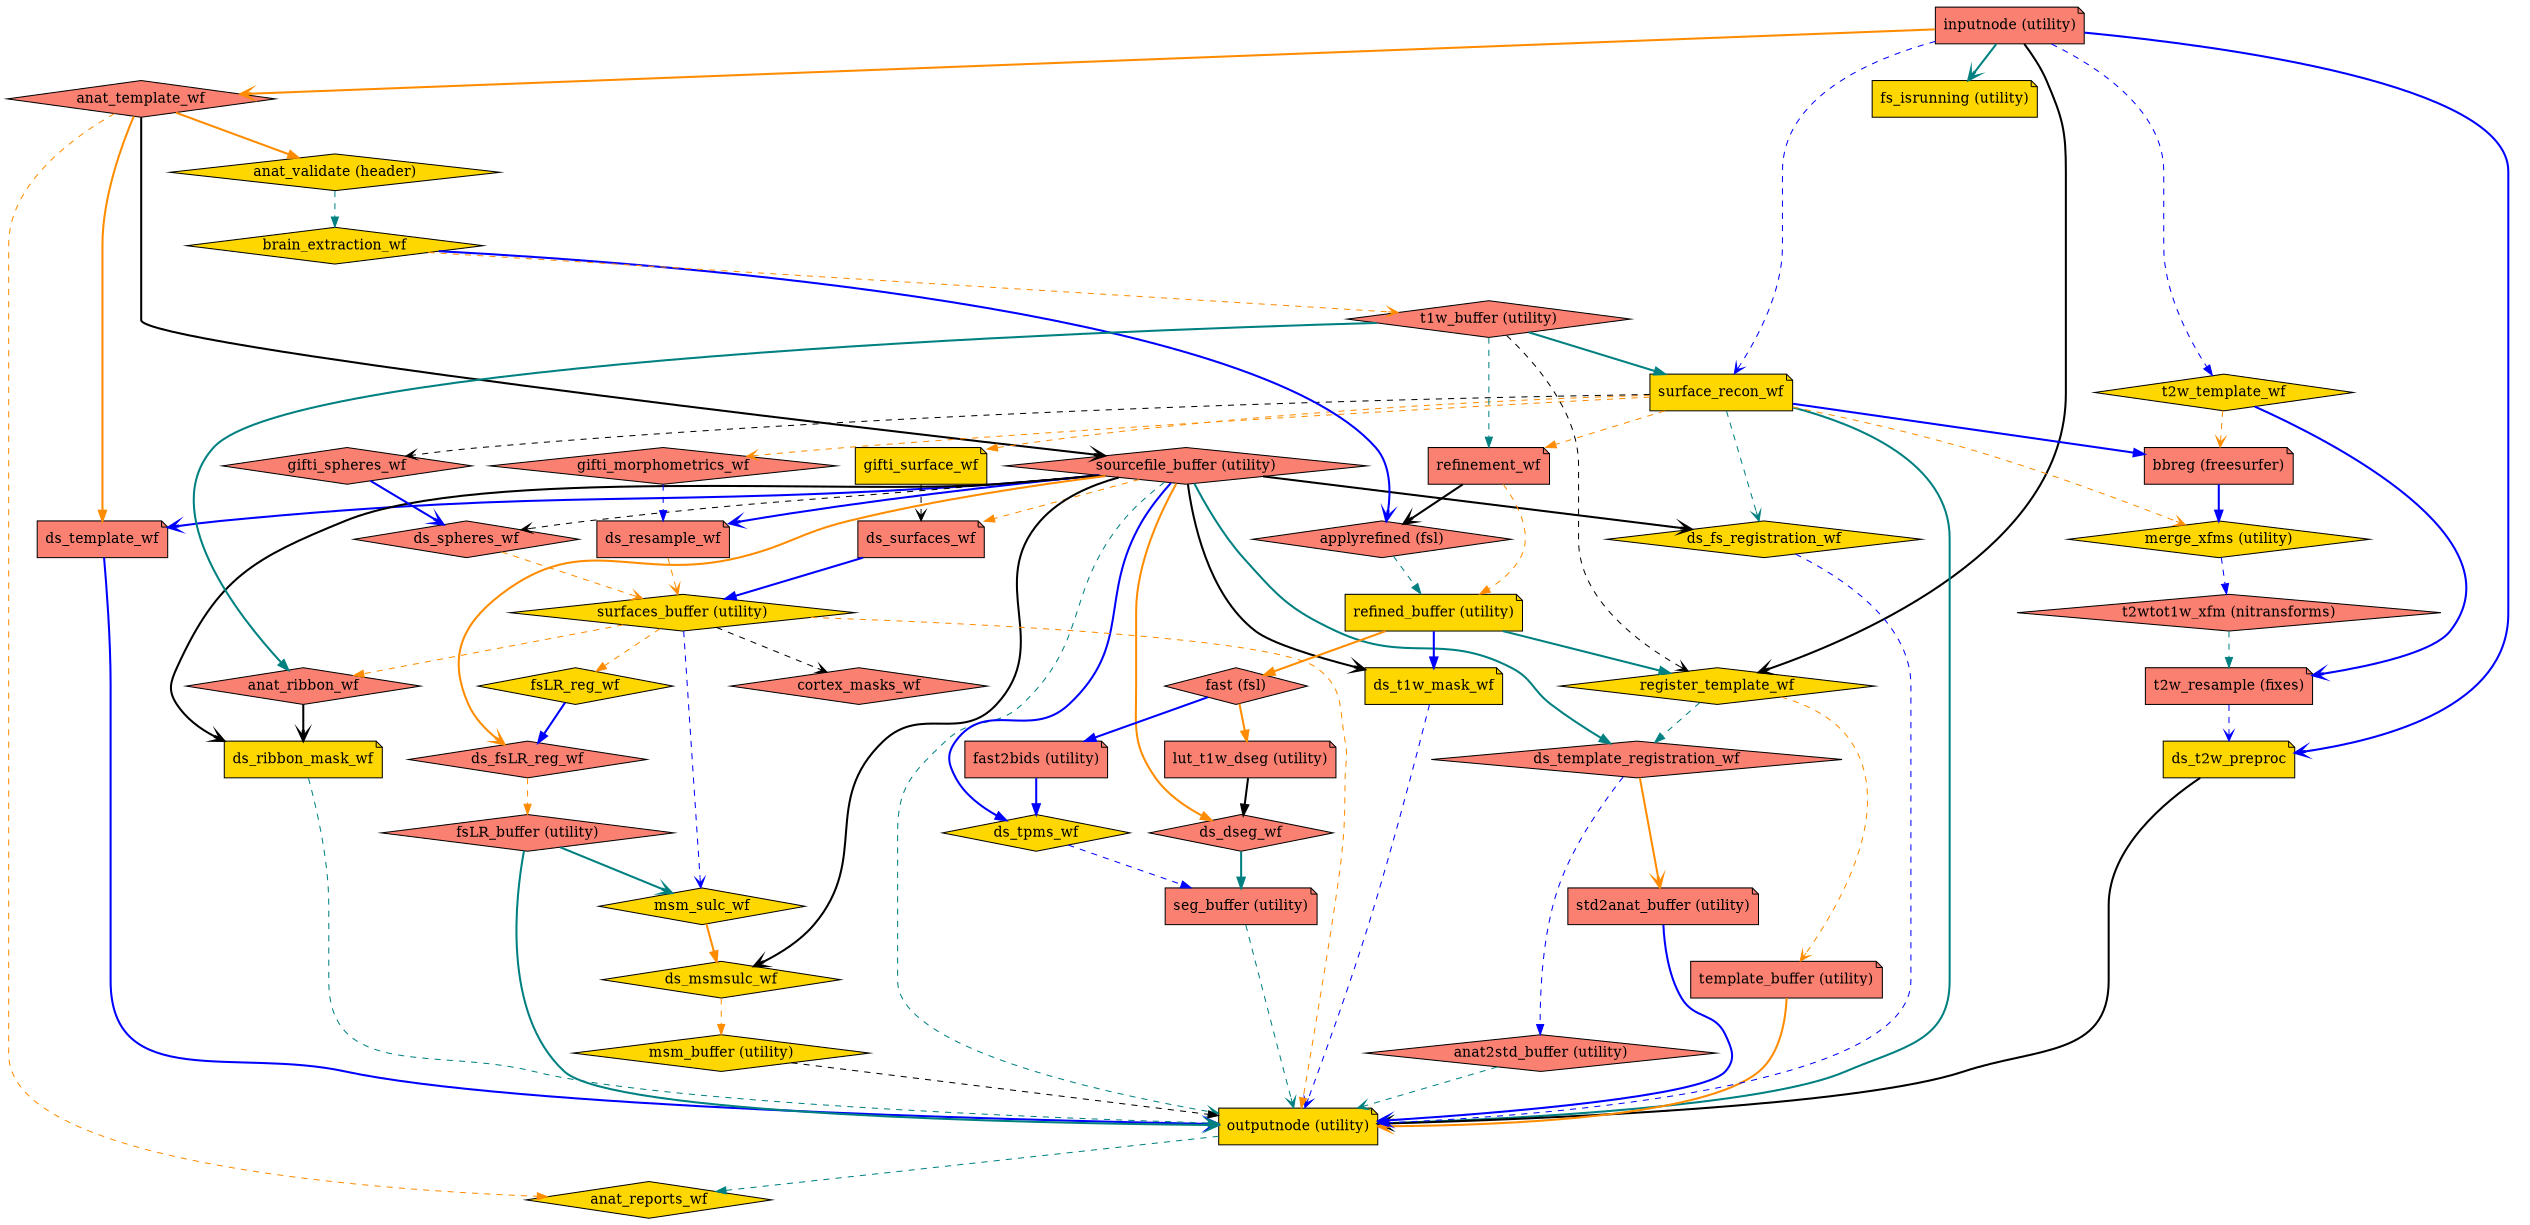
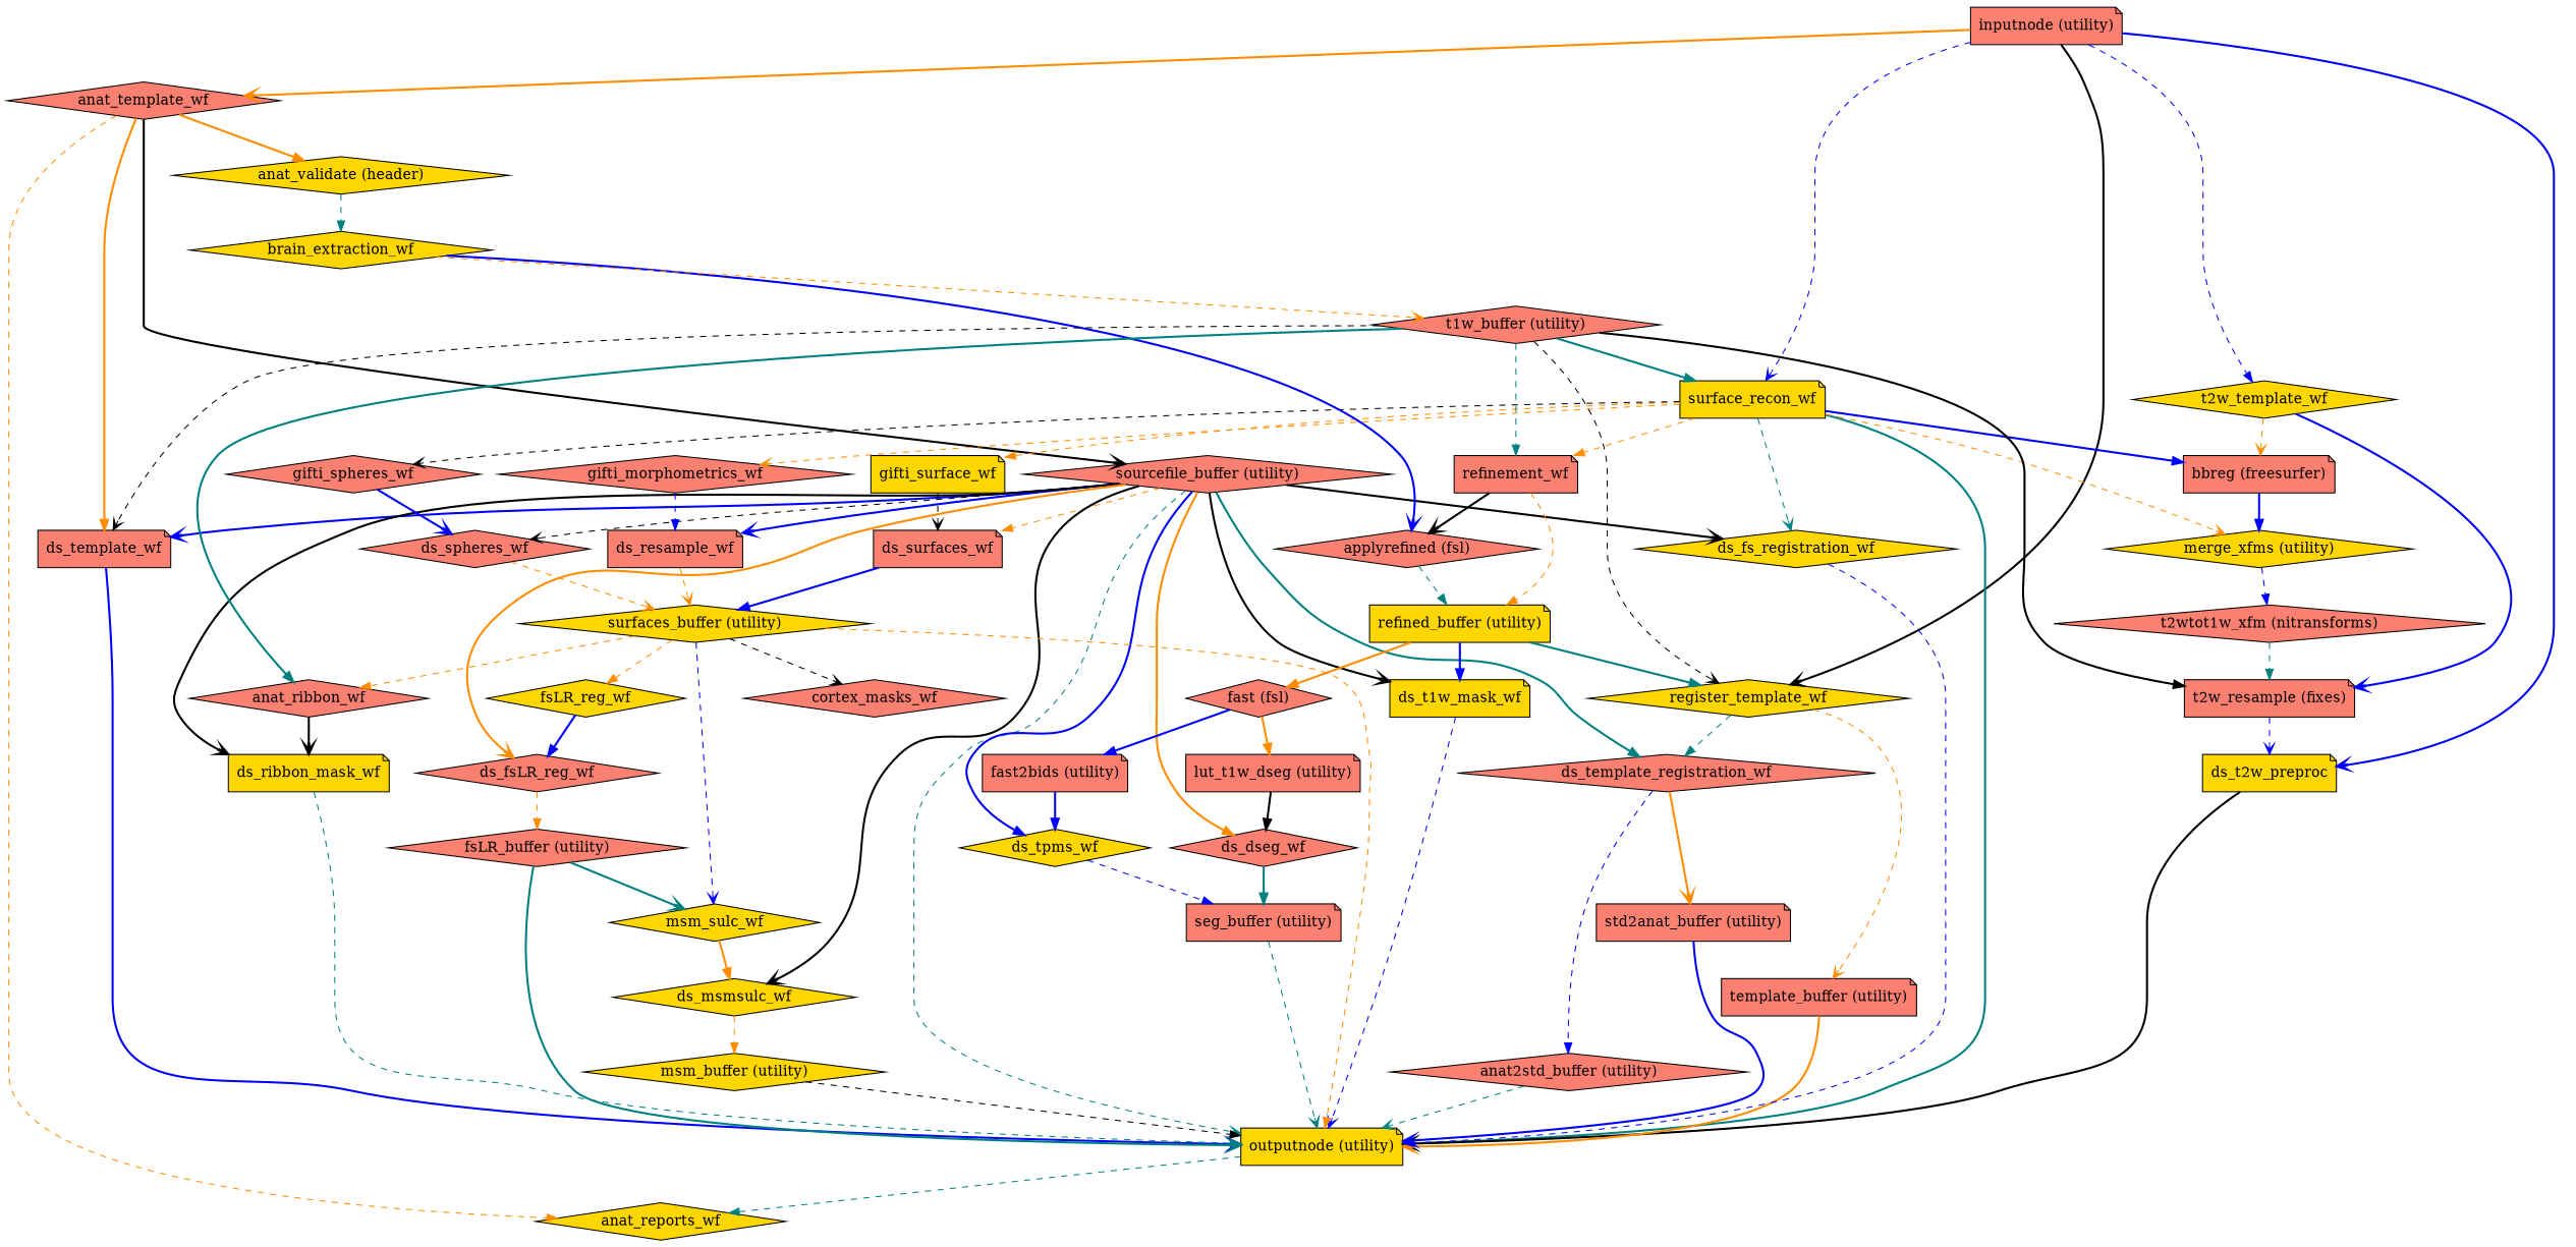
  strict digraph {
    node [fillcolor=salmon shape=diamond style=filled]
    edge [arrowhead=vee color=darkorange style=bold]
    "inputnode (utility)" [shape=note]
    anat_template_wf
    register_template_wf [fillcolor=gold]
-   "fs_isrunning (utility)" [fillcolor=gold shape=note]
    surface_recon_wf [fillcolor=gold shape=note]
    t2w_template_wf [fillcolor=gold]
    ds_t2w_preproc [fillcolor=gold shape=note]
    anat_reports_wf [fillcolor=gold]
    "sourcefile_buffer (utility)"
    ds_template_wf [shape=note]
    "anat_validate (header)" [fillcolor=gold]
    "template_buffer (utility)" [shape=note]
    ds_template_registration_wf
    "outputnode (utility)" [fillcolor=gold shape=note]
    ds_fs_registration_wf [fillcolor=gold]
    refinement_wf [shape=note]
    "bbreg (freesurfer)" [shape=note]
    "merge_xfms (utility)" [fillcolor=gold]
    gifti_surface_wf [fillcolor=gold shape=note]
    gifti_spheres_wf
    gifti_morphometrics_wf
    "t2w_resample (fixes)" [shape=note]
    ds_t1w_mask_wf [fillcolor=gold shape=note]
    ds_dseg_wf
    ds_tpms_wf [fillcolor=gold]
    ds_surfaces_wf [shape=note]
    ds_spheres_wf
    n28 [label=ds_resample_wf shape=note]
    ds_ribbon_mask_wf [fillcolor=gold shape=note]
    ds_fsLR_reg_wf
    ds_msmsulc_wf [fillcolor=gold]
    brain_extraction_wf [fillcolor=gold]
    "anat2std_buffer (utility)"
    "std2anat_buffer (utility)" [shape=note]
    "applyrefined (fsl)"
    "refined_buffer (utility)" [fillcolor=gold shape=note]
    "t2wtot1w_xfm (nitransforms)"
    "seg_buffer (utility)" [shape=note]
    "surfaces_buffer (utility)" [fillcolor=gold]
    "fsLR_buffer (utility)"
    "msm_buffer (utility)" [fillcolor=gold]
    anat_ribbon_wf
    fsLR_reg_wf [fillcolor=gold]
    msm_sulc_wf [fillcolor=gold]
    cortex_masks_wf
    "t1w_buffer (utility)"
    "fast (fsl)"
    "lut_t1w_dseg (utility)" [shape=note]
    "fast2bids (utility)" [shape=note]
    "inputnode (utility)" -> anat_template_wf
    "inputnode (utility)" -> register_template_wf [color=black]
-   "inputnode (utility)" -> "fs_isrunning (utility)" [color=teal]
    "inputnode (utility)" -> surface_recon_wf [color=blue style=dashed]
    "inputnode (utility)" -> t2w_template_wf [arrowhead=normal color=blue style=dashed]
    "inputnode (utility)" -> ds_t2w_preproc [color=blue]
    anat_template_wf -> anat_reports_wf [arrowhead=normal style=dashed]
    anat_template_wf -> "sourcefile_buffer (utility)" [color=black]
    anat_template_wf -> ds_template_wf [arrowhead=normal]
    anat_template_wf -> "anat_validate (header)" [arrowhead=normal]
    register_template_wf -> "template_buffer (utility)" [style=dashed]
    register_template_wf -> ds_template_registration_wf [arrowhead=normal color=teal style=dashed]
    surface_recon_wf -> "outputnode (utility)" [color=teal]
    surface_recon_wf -> ds_fs_registration_wf [color=teal style=dashed]
    surface_recon_wf -> refinement_wf [arrowhead=normal style=dashed]
    surface_recon_wf -> "bbreg (freesurfer)" [arrowhead=normal color=blue]
    surface_recon_wf -> "merge_xfms (utility)" [style=dashed]
    surface_recon_wf -> gifti_surface_wf [arrowhead=normal style=dashed]
    surface_recon_wf -> gifti_spheres_wf [color=black style=dashed]
    surface_recon_wf -> gifti_morphometrics_wf [style=dashed]
    t2w_template_wf -> "bbreg (freesurfer)" [style=dashed]
    t2w_template_wf -> "t2w_resample (fixes)" [color=blue]
    ds_t2w_preproc -> "outputnode (utility)" [color=black]
    "sourcefile_buffer (utility)" -> ds_template_wf [color=blue]
    "sourcefile_buffer (utility)" -> ds_template_registration_wf [arrowhead=normal color=teal]
    "sourcefile_buffer (utility)" -> "outputnode (utility)" [color=teal style=dashed]
    "sourcefile_buffer (utility)" -> ds_fs_registration_wf [color=black]
    "sourcefile_buffer (utility)" -> ds_t1w_mask_wf [color=black]
    "sourcefile_buffer (utility)" -> ds_dseg_wf [arrowhead=normal]
    "sourcefile_buffer (utility)" -> ds_tpms_wf [arrowhead=normal color=blue]
    "sourcefile_buffer (utility)" -> ds_surfaces_wf [arrowhead=normal style=dashed]
    "sourcefile_buffer (utility)" -> ds_spheres_wf [color=black style=dashed]
    "sourcefile_buffer (utility)" -> n28 [color=blue]
    "sourcefile_buffer (utility)" -> ds_ribbon_mask_wf [color=black]
    "sourcefile_buffer (utility)" -> ds_fsLR_reg_wf
    "sourcefile_buffer (utility)" -> ds_msmsulc_wf [color=black]
    ds_template_wf -> "outputnode (utility)" [color=blue]
    "anat_validate (header)" -> brain_extraction_wf [arrowhead=normal color=teal style=dashed]
    "template_buffer (utility)" -> "outputnode (utility)"
    ds_template_registration_wf -> "anat2std_buffer (utility)" [arrowhead=normal color=blue style=dashed]
    ds_template_registration_wf -> "std2anat_buffer (utility)"
    "outputnode (utility)" -> anat_reports_wf [arrowhead=normal color=teal style=dashed]
    ds_fs_registration_wf -> "outputnode (utility)" [arrowhead=normal color=blue style=dashed]
    refinement_wf -> "applyrefined (fsl)" [color=black]
    refinement_wf -> "refined_buffer (utility)" [arrowhead=normal style=dashed]
    "bbreg (freesurfer)" -> "merge_xfms (utility)" [arrowhead=normal color=blue]
    "merge_xfms (utility)" -> "t2wtot1w_xfm (nitransforms)" [arrowhead=normal color=blue style=dashed]
    gifti_surface_wf -> ds_surfaces_wf [color=black style=dashed]
    gifti_spheres_wf -> ds_spheres_wf [color=blue]
    gifti_morphometrics_wf -> n28 [arrowhead=normal color=blue style=dashed]
    "t2w_resample (fixes)" -> ds_t2w_preproc [color=blue style=dashed]
    ds_t1w_mask_wf -> "outputnode (utility)" [color=blue style=dashed]
    ds_dseg_wf -> "seg_buffer (utility)" [arrowhead=normal color=teal]
    ds_tpms_wf -> "seg_buffer (utility)" [arrowhead=normal color=blue style=dashed]
    ds_surfaces_wf -> "surfaces_buffer (utility)" [arrowhead=normal color=blue]
    ds_spheres_wf -> "surfaces_buffer (utility)" [style=dashed]
    n28 -> "surfaces_buffer (utility)" [style=dashed]
    ds_ribbon_mask_wf -> "outputnode (utility)" [arrowhead=normal color=teal style=dashed]
    ds_fsLR_reg_wf -> "fsLR_buffer (utility)" [arrowhead=normal style=dashed]
    ds_msmsulc_wf -> "msm_buffer (utility)" [arrowhead=normal style=dashed]
    brain_extraction_wf -> "applyrefined (fsl)" [color=blue]
    brain_extraction_wf -> "t1w_buffer (utility)" [style=dashed]
    "anat2std_buffer (utility)" -> "outputnode (utility)" [color=teal style=dashed]
    "std2anat_buffer (utility)" -> "outputnode (utility)" [color=blue]
    "applyrefined (fsl)" -> "refined_buffer (utility)" [arrowhead=normal color=teal style=dashed]
    "refined_buffer (utility)" -> register_template_wf [arrowhead=normal color=teal]
    "refined_buffer (utility)" -> ds_t1w_mask_wf [arrowhead=normal color=blue]
    "refined_buffer (utility)" -> "fast (fsl)" [arrowhead=normal]
    "t2wtot1w_xfm (nitransforms)" -> "t2w_resample (fixes)" [arrowhead=normal color=teal style=dashed]
    "seg_buffer (utility)" -> "outputnode (utility)" [color=teal style=dashed]
    "surfaces_buffer (utility)" -> "outputnode (utility)" [arrowhead=normal style=dashed]
    "surfaces_buffer (utility)" -> anat_ribbon_wf [arrowhead=normal style=dashed]
    "surfaces_buffer (utility)" -> fsLR_reg_wf [arrowhead=normal style=dashed]
    "surfaces_buffer (utility)" -> msm_sulc_wf [color=blue style=dashed]
    "surfaces_buffer (utility)" -> cortex_masks_wf [color=black style=dashed]
    "fsLR_buffer (utility)" -> "outputnode (utility)" [color=teal]
    "fsLR_buffer (utility)" -> msm_sulc_wf [color=teal]
    "msm_buffer (utility)" -> "outputnode (utility)" [arrowhead=normal color=black style=dashed]
    anat_ribbon_wf -> ds_ribbon_mask_wf [color=black]
    fsLR_reg_wf -> ds_fsLR_reg_wf [arrowhead=normal color=blue]
    msm_sulc_wf -> ds_msmsulc_wf [arrowhead=normal]
    "t1w_buffer (utility)" -> register_template_wf [color=black style=dashed]
    "t1w_buffer (utility)" -> surface_recon_wf [arrowhead=normal color=teal]
+   "t1w_buffer (utility)" -> ds_template_wf [color=black style=dashed]
    "t1w_buffer (utility)" -> refinement_wf [arrowhead=normal color=teal style=dashed]
+   "t1w_buffer (utility)" -> "t2w_resample (fixes)" [arrowhead=normal color=black]
    "t1w_buffer (utility)" -> anat_ribbon_wf [arrowhead=normal color=teal]
    "fast (fsl)" -> "lut_t1w_dseg (utility)" [arrowhead=normal]
    "fast (fsl)" -> "fast2bids (utility)" [arrowhead=normal color=blue]
    "lut_t1w_dseg (utility)" -> ds_dseg_wf [arrowhead=normal color=black]
    "fast2bids (utility)" -> ds_tpms_wf [arrowhead=normal color=blue]
  }
